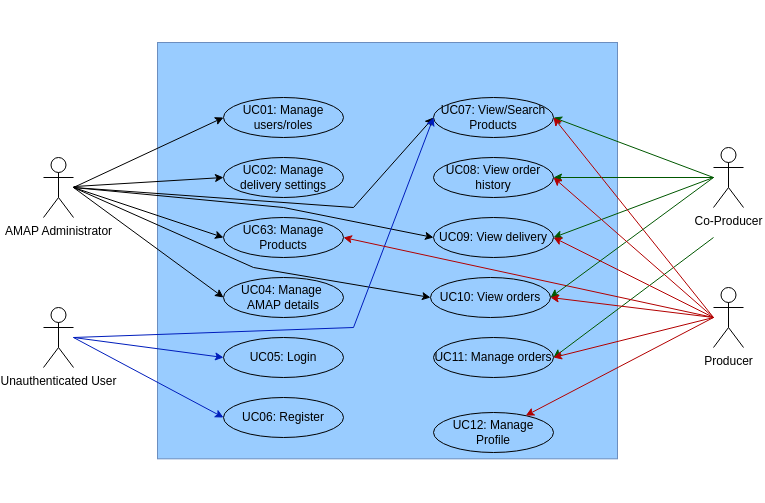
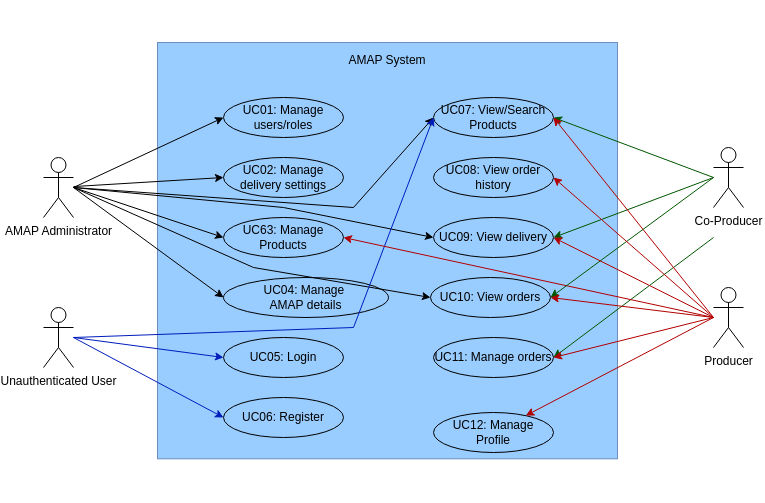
  <mxCell id="0" />
  <mxCell id="1" parent="0" />
  <mxCell id="2" value="" style="rounded=0;whiteSpace=wrap;html=1;rotation=90;fillColor=#99CCFF;strokeColor=#6c8ebf;" parent="1" vertex="1"><mxGeometry x="155.84" y="20.17" width="416.31" height="460" as="geometry" /></mxCell>
  <mxCell id="3" value="AMAP Administrator" style="shape=umlActor;verticalLabelPosition=bottom;verticalAlign=top;html=1;outlineConnect=0;" parent="1" vertex="1"><mxGeometry x="20" y="157" width="30" height="60" as="geometry" /></mxCell>
  <mxCell id="4" value="Co-Producer" style="shape=umlActor;verticalLabelPosition=bottom;verticalAlign=top;html=1;outlineConnect=0;" parent="1" vertex="1"><mxGeometry x="690" y="147" width="30" height="60" as="geometry" /></mxCell>
  <mxCell id="5" value="UC01: Manage users/roles" style="ellipse;whiteSpace=wrap;html=1;fillColor=none;" parent="1" vertex="1"><mxGeometry x="200" y="97" width="120" height="40" as="geometry" /></mxCell>
+ <mxCell id="6" value="AMAP System" style="text;html=1;align=center;verticalAlign=middle;whiteSpace=wrap;rounded=0;" parent="1" vertex="1"><mxGeometry x="321" y="45.32" width="86" height="30" as="geometry" /></mxCell>
  <mxCell id="7" value="" style="endArrow=classic;html=1;rounded=0;entryX=0;entryY=0.5;entryDx=0;entryDy=0;" parent="1" target="5" edge="1"><mxGeometry width="50" height="50" relative="1" as="geometry"><mxPoint x="50" y="187" as="sourcePoint" /><mxPoint x="90" y="137" as="targetPoint" /></mxGeometry></mxCell>
  <mxCell id="8" value="UC02: Manage delivery settings" style="ellipse;whiteSpace=wrap;html=1;fillColor=none;" parent="1" vertex="1"><mxGeometry x="200" y="157" width="120" height="40" as="geometry" /></mxCell>
  <mxCell id="9" value="" style="endArrow=classic;html=1;rounded=0;entryX=0;entryY=0.5;entryDx=0;entryDy=0;" parent="1" target="8" edge="1" source="3"><mxGeometry width="50" height="50" relative="1" as="geometry"><mxPoint x="50" y="237" as="sourcePoint" /><mxPoint x="100" y="107" as="targetPoint" /></mxGeometry></mxCell>
  <mxCell id="10" value="UC63: Manage Products" style="ellipse;whiteSpace=wrap;html=1;fillColor=none;" parent="1" vertex="1"><mxGeometry x="200" y="217" width="120" height="40" as="geometry" /></mxCell>
  <mxCell id="11" value="" style="endArrow=classic;html=1;rounded=0;entryX=0;entryY=0.5;entryDx=0;entryDy=0;" parent="1" target="10" edge="1"><mxGeometry width="50" height="50" relative="1" as="geometry"><mxPoint x="50" y="187" as="sourcePoint" /><mxPoint x="210" y="247" as="targetPoint" /></mxGeometry></mxCell>
  <mxCell id="12" value="UC10: View orders" style="ellipse;whiteSpace=wrap;html=1;fillColor=none;" parent="1" vertex="1"><mxGeometry x="407" y="277" width="120" height="40" as="geometry" /></mxCell>
- <mxCell id="13" value="UC04: Manage&amp;nbsp;&lt;div&gt;AMAP details&lt;/div&gt;" style="ellipse;whiteSpace=wrap;html=1;fillColor=none;" parent="1" vertex="1"><mxGeometry x="200" y="277" width="120" height="40" as="geometry" /></mxCell>
+ <mxCell id="13" value="UC04: Manage&amp;nbsp;&lt;div&gt;AMAP details&lt;/div&gt;" style="ellipse;whiteSpace=wrap;html=1;fillColor=none;" parent="1" vertex="1"><mxGeometry x="200" y="277" width="165" height="40" as="geometry" /></mxCell>
  <mxCell id="14" value="UC05: Login" style="ellipse;whiteSpace=wrap;html=1;fillColor=none;" parent="1" vertex="1"><mxGeometry x="200" y="337" width="120" height="40" as="geometry" /></mxCell>
  <mxCell id="15" value="UC06: Register" style="ellipse;whiteSpace=wrap;html=1;fillColor=none;" parent="1" vertex="1"><mxGeometry x="200" y="397" width="120" height="40" as="geometry" /></mxCell>
  <mxCell id="16" value="UC07: View/Search Products" style="ellipse;whiteSpace=wrap;html=1;fillColor=none;" parent="1" vertex="1"><mxGeometry x="410" y="97" width="120" height="40" as="geometry" /></mxCell>
  <mxCell id="17" value="" style="endArrow=classic;html=1;rounded=0;entryX=0;entryY=0.5;entryDx=0;entryDy=0;" parent="1" target="12" edge="1"><mxGeometry width="50" height="50" relative="1" as="geometry"><mxPoint x="50" y="187" as="sourcePoint" /><mxPoint x="210" y="307" as="targetPoint" /><Array as="points"><mxPoint x="230" y="267" /></Array></mxGeometry></mxCell>
  <mxCell id="18" value="" style="endArrow=classic;html=1;rounded=0;entryX=0;entryY=0.5;entryDx=0;entryDy=0;" parent="1" target="13" edge="1"><mxGeometry width="50" height="50" relative="1" as="geometry"><mxPoint x="50" y="187" as="sourcePoint" /><mxPoint x="210" y="367" as="targetPoint" /></mxGeometry></mxCell>
  <mxCell id="19" value="UC08: View order history" style="ellipse;whiteSpace=wrap;html=1;fillColor=none;" parent="1" vertex="1"><mxGeometry x="410" y="157" width="120" height="40" as="geometry" /></mxCell>
  <mxCell id="20" value="UC09: View delivery" style="ellipse;whiteSpace=wrap;html=1;fillColor=none;" parent="1" vertex="1"><mxGeometry x="410" y="217" width="120" height="40" as="geometry" /></mxCell>
  <mxCell id="21" value="UC11: Manage orders" style="ellipse;whiteSpace=wrap;html=1;fillColor=none;" parent="1" vertex="1"><mxGeometry x="410" y="337" width="120" height="40" as="geometry" /></mxCell>
  <mxCell id="22" value="UC12: Manage Profile" style="ellipse;whiteSpace=wrap;html=1;fillColor=none;" parent="1" vertex="1"><mxGeometry x="410" y="412" width="120" height="40" as="geometry" /></mxCell>
  <mxCell id="23" value="" style="endArrow=classic;html=1;rounded=0;entryX=0;entryY=0.5;entryDx=0;entryDy=0;fillColor=#0050ef;strokeColor=#001DBC;" parent="1" target="14" edge="1"><mxGeometry width="50" height="50" relative="1" as="geometry"><mxPoint x="50" y="337" as="sourcePoint" /><mxPoint x="210" y="427" as="targetPoint" /></mxGeometry></mxCell>
  <mxCell id="24" value="" style="endArrow=classic;html=1;rounded=0;entryX=0;entryY=0.5;entryDx=0;entryDy=0;fillColor=#0050ef;strokeColor=#001DBC;" parent="1" target="15" edge="1"><mxGeometry width="50" height="50" relative="1" as="geometry"><mxPoint x="50" y="337" as="sourcePoint" /><mxPoint x="210" y="487" as="targetPoint" /></mxGeometry></mxCell>
  <mxCell id="25" value="" style="endArrow=classic;html=1;rounded=0;entryX=0;entryY=0.5;entryDx=0;entryDy=0;" parent="1" target="16" edge="1"><mxGeometry width="50" height="50" relative="1" as="geometry"><mxPoint x="50" y="187" as="sourcePoint" /><mxPoint x="210" y="247" as="targetPoint" /><Array as="points"><mxPoint x="330" y="207" /></Array></mxGeometry></mxCell>
  <mxCell id="26" value="" style="endArrow=classic;html=1;rounded=0;entryX=0;entryY=0.5;entryDx=0;entryDy=0;" parent="1" target="20" edge="1"><mxGeometry width="50" height="50" relative="1" as="geometry"><mxPoint x="50" y="187" as="sourcePoint" /><mxPoint x="420" y="127" as="targetPoint" /><Array as="points"><mxPoint x="260" y="207" /></Array></mxGeometry></mxCell>
  <mxCell id="27" value="" style="endArrow=classic;html=1;rounded=0;fillColor=#0050ef;strokeColor=#001DBC;" parent="1" edge="1"><mxGeometry width="50" height="50" relative="1" as="geometry"><mxPoint x="50" y="337" as="sourcePoint" /><mxPoint x="410" y="117" as="targetPoint" /><Array as="points"><mxPoint x="330" y="327" /></Array></mxGeometry></mxCell>
  <mxCell id="28" value="" style="endArrow=classic;html=1;rounded=0;entryX=1;entryY=0.5;entryDx=0;entryDy=0;fillColor=#008a00;strokeColor=#005700;" parent="1" target="16" edge="1"><mxGeometry width="50" height="50" relative="1" as="geometry"><mxPoint x="690" y="177" as="sourcePoint" /><mxPoint x="210" y="427" as="targetPoint" /></mxGeometry></mxCell>
  <mxCell id="29" value="" style="endArrow=classic;html=1;rounded=0;entryX=1;entryY=0.5;entryDx=0;entryDy=0;fillColor=#008a00;strokeColor=#005700;" parent="1" target="21" edge="1"><mxGeometry width="50" height="50" relative="1" as="geometry"><mxPoint x="690" y="237" as="sourcePoint" /><mxPoint x="530" y="177" as="targetPoint" /></mxGeometry></mxCell>
- <mxCell id="30" value="" style="endArrow=classic;html=1;rounded=0;entryX=1;entryY=0.5;entryDx=0;entryDy=0;fillColor=#008a00;strokeColor=#005700;" parent="1" target="19" edge="1" source="4"><mxGeometry width="50" height="50" relative="1" as="geometry"><mxPoint x="690" y="237" as="sourcePoint" /><mxPoint x="540" y="187" as="targetPoint" /></mxGeometry></mxCell>
  <mxCell id="31" value="" style="endArrow=classic;html=1;rounded=0;entryX=1;entryY=0.5;entryDx=0;entryDy=0;fillColor=#008a00;strokeColor=#005700;" parent="1" target="20" edge="1"><mxGeometry width="50" height="50" relative="1" as="geometry"><mxPoint x="690" y="177" as="sourcePoint" /><mxPoint x="540" y="247" as="targetPoint" /></mxGeometry></mxCell>
  <mxCell id="32" value="Unauthenticated User" style="shape=umlActor;verticalLabelPosition=bottom;verticalAlign=top;html=1;outlineConnect=0;" parent="1" vertex="1"><mxGeometry x="20" y="307" width="30" height="60" as="geometry" /></mxCell>
  <mxCell id="33" value="Producer" style="shape=umlActor;verticalLabelPosition=bottom;verticalAlign=top;html=1;outlineConnect=0;" parent="1" vertex="1"><mxGeometry x="690" y="287" width="30" height="60" as="geometry" /></mxCell>
  <mxCell id="34" value="" style="endArrow=classic;html=1;rounded=0;entryX=1;entryY=0.5;entryDx=0;entryDy=0;fillColor=#e51400;strokeColor=#B20000;" parent="1" target="16" edge="1"><mxGeometry width="50" height="50" relative="1" as="geometry"><mxPoint x="690" y="317" as="sourcePoint" /><mxPoint x="540" y="367" as="targetPoint" /></mxGeometry></mxCell>
  <mxCell id="35" value="" style="endArrow=classic;html=1;rounded=0;fillColor=#e51400;strokeColor=#B20000;entryX=1;entryY=0.5;entryDx=0;entryDy=0;" parent="1" target="21" edge="1"><mxGeometry width="50" height="50" relative="1" as="geometry"><mxPoint x="690" y="317" as="sourcePoint" /><mxPoint x="600" y="387" as="targetPoint" /></mxGeometry></mxCell>
  <mxCell id="36" value="" style="endArrow=classic;html=1;rounded=0;fillColor=#e51400;strokeColor=#B20000;" parent="1" target="22" edge="1"><mxGeometry width="50" height="50" relative="1" as="geometry"><mxPoint x="690" y="317" as="sourcePoint" /><mxPoint x="530" y="475" as="targetPoint" /></mxGeometry></mxCell>
  <mxCell id="37" value="" style="endArrow=classic;html=1;rounded=0;fillColor=#e51400;strokeColor=#B20000;entryX=1;entryY=0.5;entryDx=0;entryDy=0;" parent="1" target="10" edge="1"><mxGeometry width="50" height="50" relative="1" as="geometry"><mxPoint x="690" y="317" as="sourcePoint" /><mxPoint x="540" y="485" as="targetPoint" /><Array as="points" /></mxGeometry></mxCell>
  <mxCell id="38" value="" style="endArrow=classic;html=1;rounded=0;entryX=1;entryY=0.5;entryDx=0;entryDy=0;fillColor=#008a00;strokeColor=#005700;" parent="1" target="12" edge="1"><mxGeometry width="50" height="50" relative="1" as="geometry"><mxPoint x="690" y="177" as="sourcePoint" /><mxPoint x="540" y="187" as="targetPoint" /><Array as="points" /></mxGeometry></mxCell>
  <mxCell id="39" value="" style="endArrow=classic;html=1;rounded=0;fillColor=#e51400;strokeColor=#B20000;entryX=1;entryY=0.5;entryDx=0;entryDy=0;" parent="1" target="12" edge="1"><mxGeometry width="50" height="50" relative="1" as="geometry"><mxPoint x="690" y="317" as="sourcePoint" /><mxPoint x="540" y="427" as="targetPoint" /><Array as="points" /></mxGeometry></mxCell>
  <mxCell id="40" value="" style="endArrow=classic;html=1;rounded=0;entryX=1;entryY=0.5;entryDx=0;entryDy=0;fillColor=#e51400;strokeColor=#B20000;" edge="1" parent="1" target="19"><mxGeometry width="50" height="50" relative="1" as="geometry"><mxPoint x="690" y="317" as="sourcePoint" /><mxPoint x="540" y="127" as="targetPoint" /></mxGeometry></mxCell>
  <mxCell id="41" value="" style="endArrow=classic;html=1;rounded=0;entryX=1;entryY=0.5;entryDx=0;entryDy=0;fillColor=#e51400;strokeColor=#B20000;" edge="1" parent="1" target="20"><mxGeometry width="50" height="50" relative="1" as="geometry"><mxPoint x="690" y="317" as="sourcePoint" /><mxPoint x="540" y="187" as="targetPoint" /></mxGeometry></mxCell>
